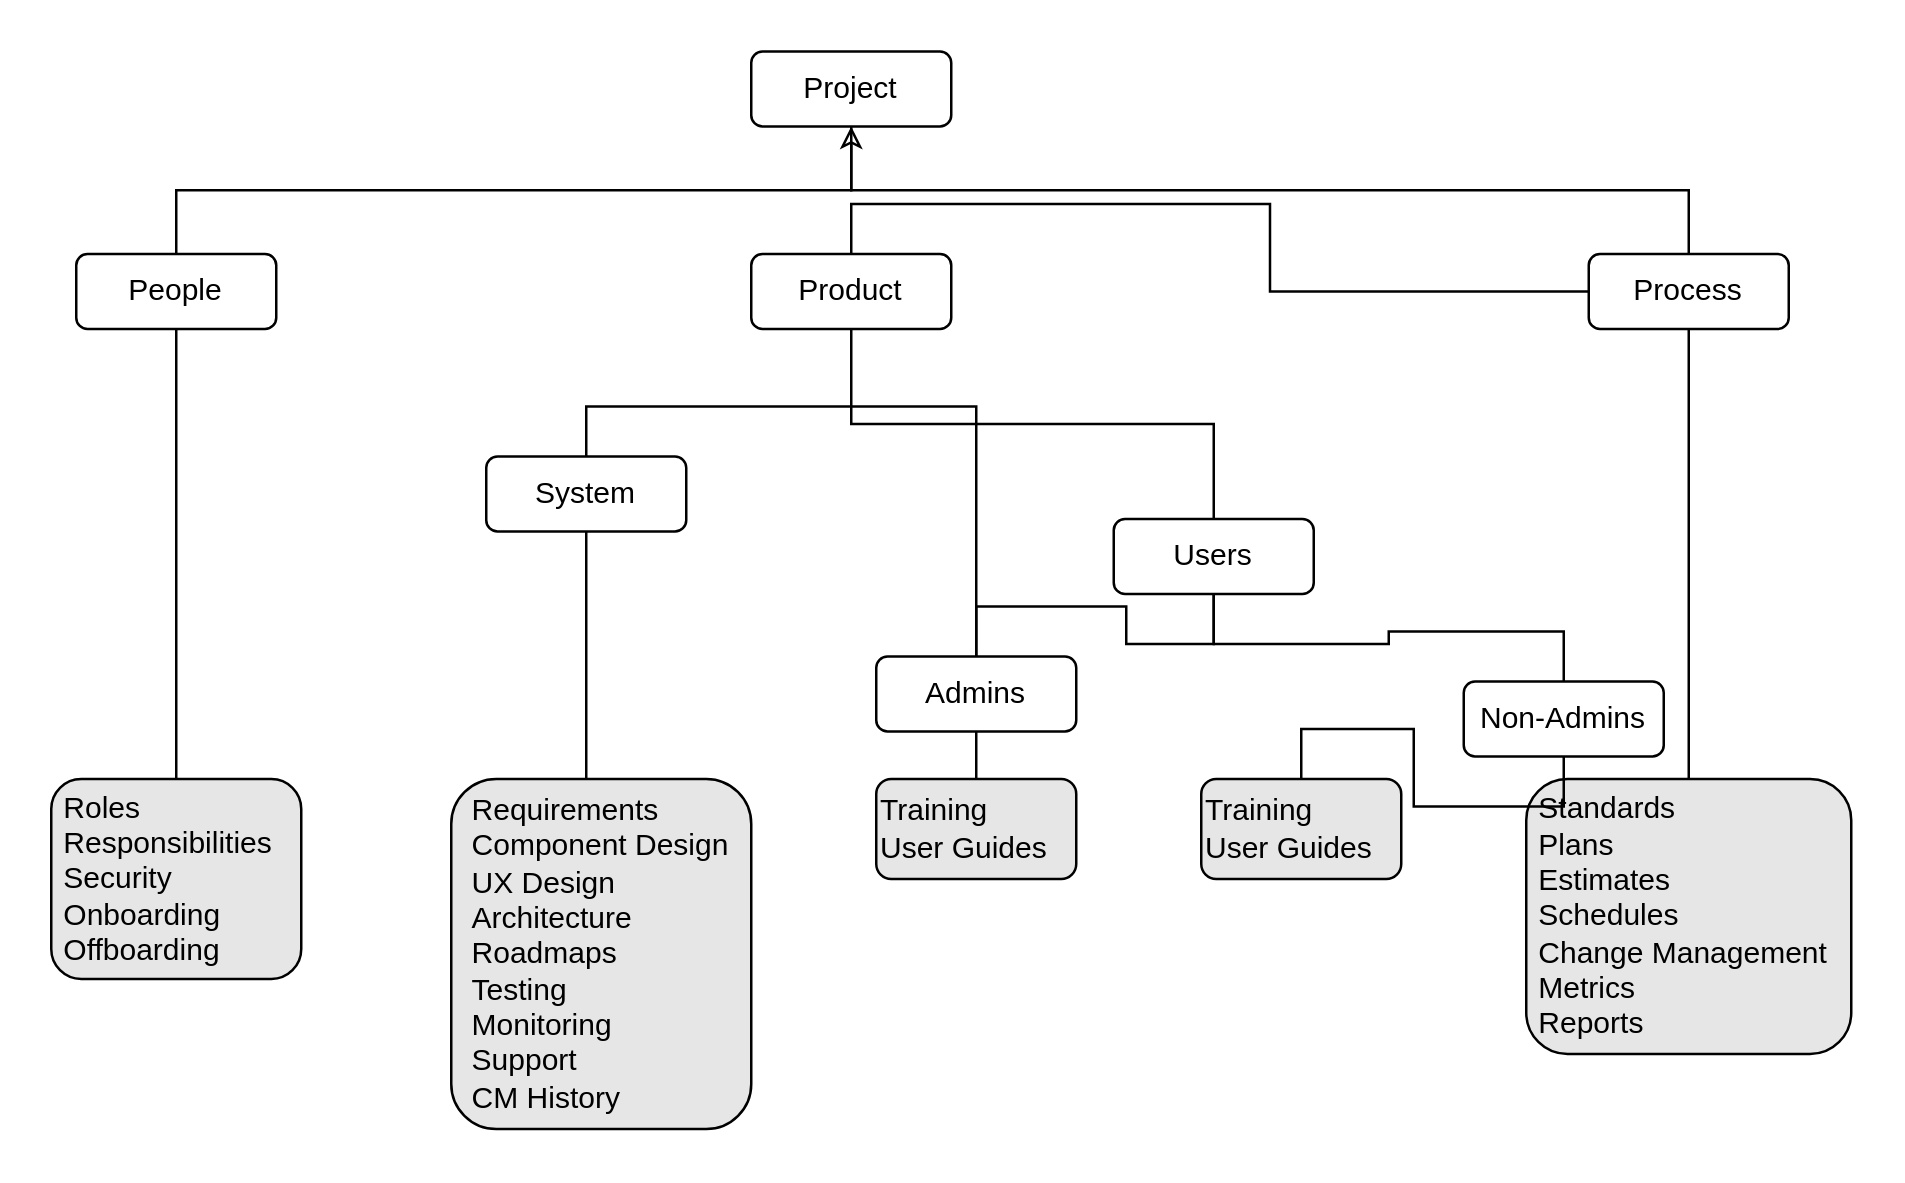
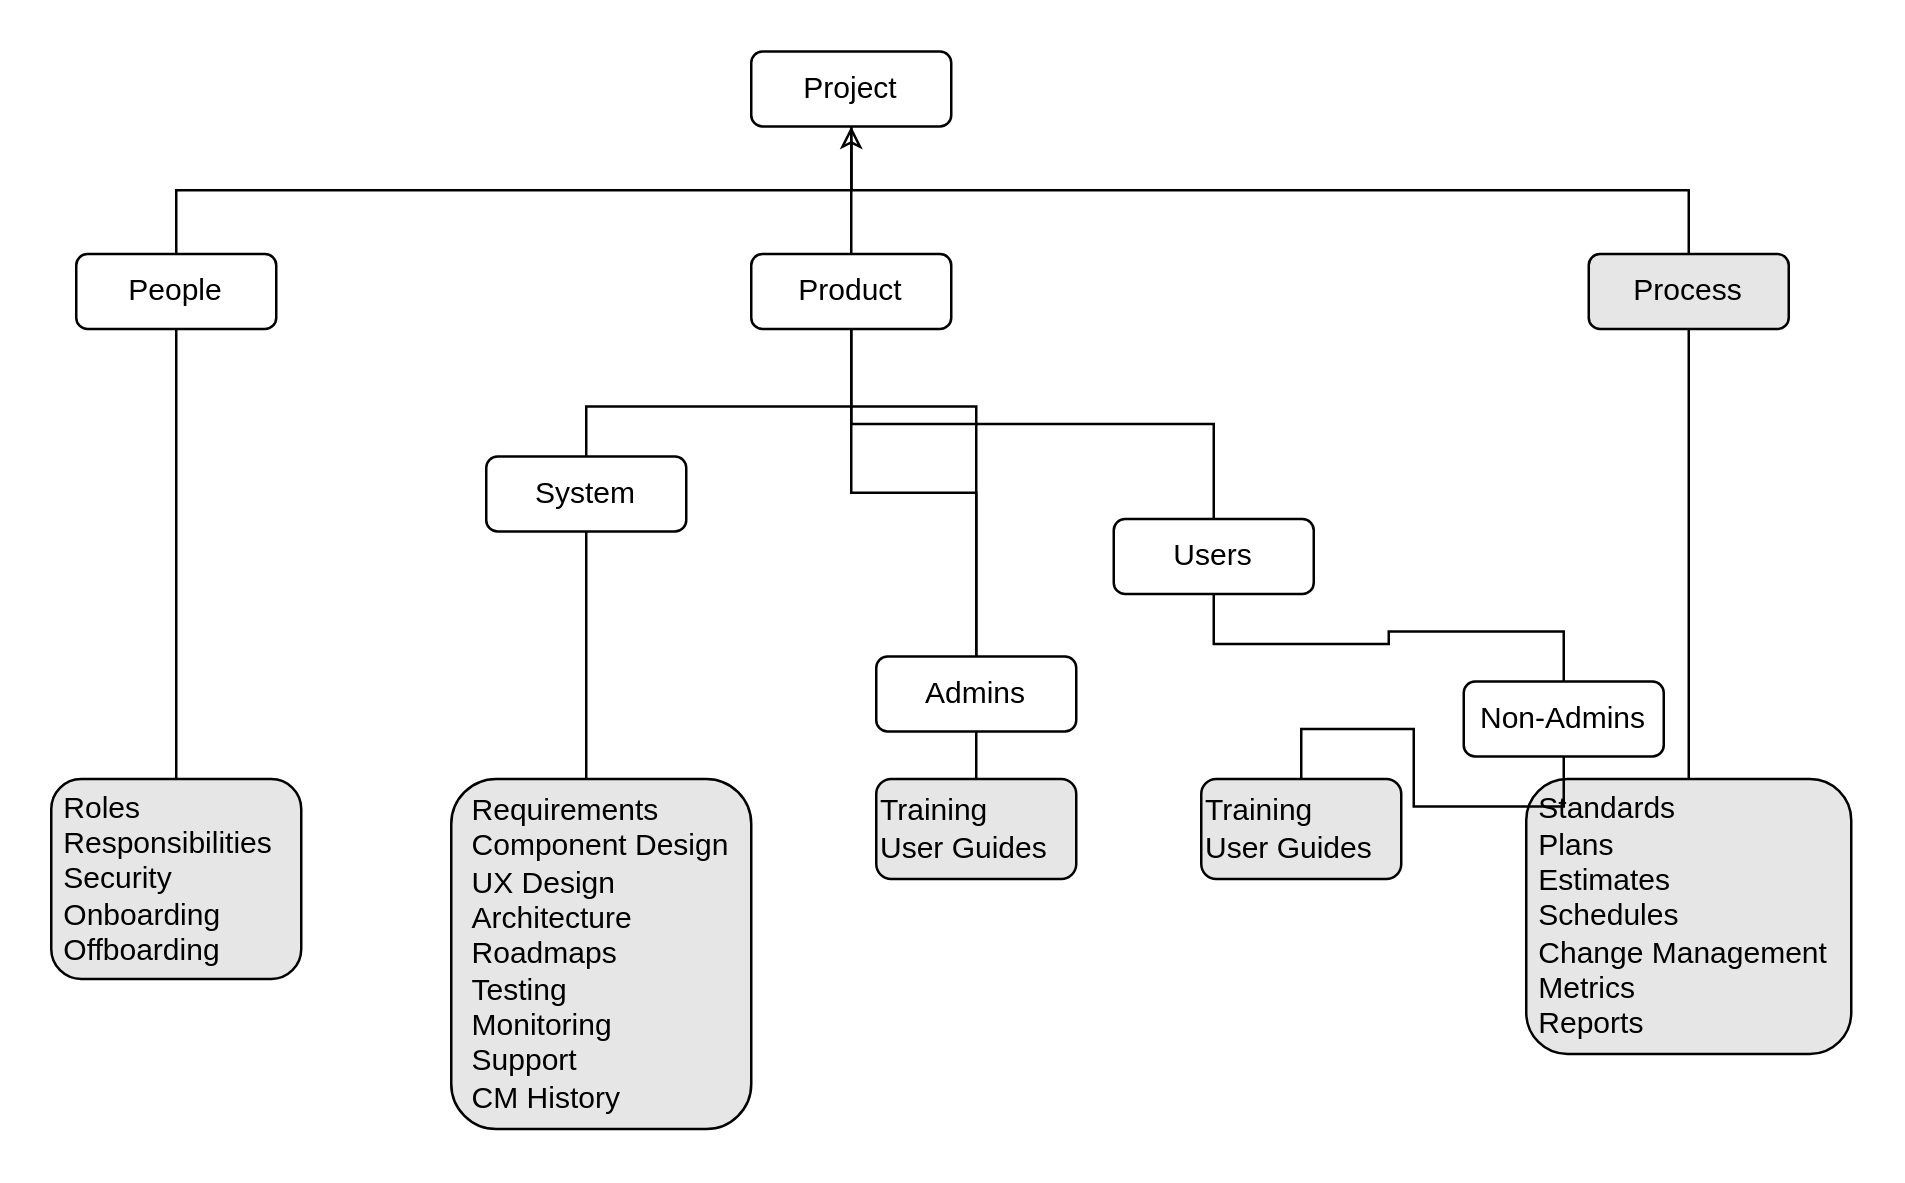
  <mxCell id="0" />
  <mxCell id="1" parent="0" />
  <mxCell id="2" value="Project" style="rounded=1;whiteSpace=wrap;html=1;" vertex="1" parent="1"><mxGeometry x="300" y="20" width="80" height="30" as="geometry" /></mxCell>
  <mxCell id="3" style="edgeStyle=orthogonalEdgeStyle;rounded=0;orthogonalLoop=1;jettySize=auto;html=1;exitX=0.5;exitY=1;exitDx=0;exitDy=0;endArrow=none;endFill=0;" edge="1" parent="1" source="5" target="11"><mxGeometry relative="1" as="geometry" /></mxCell>
  <mxCell id="4" style="edgeStyle=orthogonalEdgeStyle;rounded=0;orthogonalLoop=1;jettySize=auto;html=1;exitX=0.5;exitY=0;exitDx=0;exitDy=0;endArrow=classic;endFill=0;strokeColor=default;" edge="1" parent="1" source="5" target="2"><mxGeometry relative="1" as="geometry" /></mxCell>
  <mxCell id="5" value="People" style="rounded=1;whiteSpace=wrap;html=1;" vertex="1" parent="1"><mxGeometry x="30" y="101" width="80" height="30" as="geometry" /></mxCell>
- <mxCell id="6" style="edgeStyle=orthogonalEdgeStyle;rounded=0;orthogonalLoop=1;jettySize=auto;html=1;exitX=0.5;exitY=0;exitDx=0;exitDy=0;endArrow=none;endFill=0;strokeColor=default;" edge="1" parent="1" source="7" target="10"><mxGeometry relative="1" as="geometry" /></mxCell>
+ <mxCell id="6" style="edgeStyle=orthogonalEdgeStyle;rounded=0;orthogonalLoop=1;jettySize=auto;html=1;exitX=0.5;exitY=0;exitDx=0;exitDy=0;entryX=0.5;entryY=1;entryDx=0;entryDy=0;endArrow=none;endFill=0;strokeColor=default;" edge="1" parent="1" source="7" target="2"><mxGeometry relative="1" as="geometry" /></mxCell>
  <mxCell id="7" value="Product" style="rounded=1;whiteSpace=wrap;html=1;" vertex="1" parent="1"><mxGeometry x="300" y="101" width="80" height="30" as="geometry" /></mxCell>
  <mxCell id="8" style="edgeStyle=orthogonalEdgeStyle;rounded=0;orthogonalLoop=1;jettySize=auto;html=1;exitX=0.5;exitY=1;exitDx=0;exitDy=0;entryX=0.5;entryY=0;entryDx=0;entryDy=0;endArrow=none;endFill=0;strokeColor=default;" edge="1" parent="1" source="10" target="17"><mxGeometry relative="1" as="geometry" /></mxCell>
  <mxCell id="9" style="edgeStyle=orthogonalEdgeStyle;rounded=0;orthogonalLoop=1;jettySize=auto;html=1;exitX=0.5;exitY=0;exitDx=0;exitDy=0;entryX=0.5;entryY=1;entryDx=0;entryDy=0;endArrow=none;endFill=0;strokeColor=default;" edge="1" parent="1" source="10" target="2"><mxGeometry relative="1" as="geometry" /></mxCell>
- <mxCell id="10" value="Process" style="rounded=1;whiteSpace=wrap;html=1;" vertex="1" parent="1"><mxGeometry x="635" y="101" width="80" height="30" as="geometry" /></mxCell>
+ <mxCell id="10" value="Process" style="rounded=1;whiteSpace=wrap;html=1;fillColor=#e6e6e6;" vertex="1" parent="1"><mxGeometry x="635" y="101" width="80" height="30" as="geometry" /></mxCell>
  <mxCell id="11" value="&amp;nbsp;Roles&lt;br&gt;&amp;nbsp;Responsibilities&lt;br&gt;&amp;nbsp;Security&lt;br&gt;&amp;nbsp;Onboarding&lt;br&gt;&amp;nbsp;Offboarding" style="rounded=1;whiteSpace=wrap;html=1;align=left;fillColor=#E6E6E6;" vertex="1" parent="1"><mxGeometry x="20" y="311" width="100" height="80" as="geometry" /></mxCell>
  <mxCell id="12" style="edgeStyle=orthogonalEdgeStyle;rounded=0;orthogonalLoop=1;jettySize=auto;html=1;exitX=0.5;exitY=1;exitDx=0;exitDy=0;entryX=0.45;entryY=0;entryDx=0;entryDy=0;entryPerimeter=0;endArrow=none;endFill=0;" edge="1" parent="1" source="14" target="18"><mxGeometry relative="1" as="geometry" /></mxCell>
  <mxCell id="13" style="edgeStyle=orthogonalEdgeStyle;rounded=0;orthogonalLoop=1;jettySize=auto;html=1;exitX=0.5;exitY=0;exitDx=0;exitDy=0;endArrow=none;endFill=0;strokeColor=default;" edge="1" parent="1" source="14" target="21"><mxGeometry relative="1" as="geometry" /></mxCell>
  <mxCell id="14" value="System" style="rounded=1;whiteSpace=wrap;html=1;" vertex="1" parent="1"><mxGeometry x="194" y="182" width="80" height="30" as="geometry" /></mxCell>
  <mxCell id="15" style="edgeStyle=orthogonalEdgeStyle;rounded=0;orthogonalLoop=1;jettySize=auto;html=1;exitX=0.5;exitY=0;exitDx=0;exitDy=0;entryX=0.5;entryY=1;entryDx=0;entryDy=0;endArrow=none;endFill=0;strokeColor=default;" edge="1" parent="1" source="16" target="7"><mxGeometry relative="1" as="geometry" /></mxCell>
  <mxCell id="16" value="Users" style="rounded=1;whiteSpace=wrap;html=1;" vertex="1" parent="1"><mxGeometry x="445" y="207" width="80" height="30" as="geometry" /></mxCell>
  <mxCell id="17" value="&amp;nbsp;Standards&lt;br&gt;&amp;nbsp;Plans&lt;br&gt;&amp;nbsp;Estimates&lt;br&gt;&amp;nbsp;Schedules&lt;br&gt;&amp;nbsp;Change Management&lt;br&gt;&amp;nbsp;Metrics&lt;br&gt;&amp;nbsp;Reports" style="rounded=1;whiteSpace=wrap;html=1;align=left;fillColor=#E6E6E6;" vertex="1" parent="1"><mxGeometry x="610" y="311" width="130" height="110" as="geometry" /></mxCell>
  <mxCell id="18" value="&lt;div style=&quot;text-align: left&quot;&gt;Requirements&lt;/div&gt;&lt;div style=&quot;text-align: left&quot;&gt;Component Design&lt;/div&gt;&lt;div style=&quot;text-align: left&quot;&gt;UX Design&lt;/div&gt;&lt;div style=&quot;text-align: left&quot;&gt;Architecture&lt;/div&gt;&lt;div style=&quot;text-align: left&quot;&gt;Roadmaps&lt;/div&gt;&lt;div style=&quot;text-align: left&quot;&gt;Testing&lt;/div&gt;&lt;div style=&quot;text-align: left&quot;&gt;Monitoring&lt;/div&gt;&lt;div style=&quot;text-align: left&quot;&gt;Support&lt;/div&gt;&lt;div style=&quot;text-align: left&quot;&gt;CM History&lt;/div&gt;" style="rounded=1;whiteSpace=wrap;html=1;fillColor=#E6E6E6;" vertex="1" parent="1"><mxGeometry x="180" y="311" width="120" height="140" as="geometry" /></mxCell>
  <mxCell id="19" style="edgeStyle=orthogonalEdgeStyle;rounded=0;orthogonalLoop=1;jettySize=auto;html=1;exitX=0.5;exitY=1;exitDx=0;exitDy=0;entryX=0.5;entryY=0;entryDx=0;entryDy=0;endArrow=none;endFill=0;strokeColor=default;" edge="1" parent="1" source="21" target="22"><mxGeometry relative="1" as="geometry" /></mxCell>
- <mxCell id="20" style="edgeStyle=orthogonalEdgeStyle;rounded=0;orthogonalLoop=1;jettySize=auto;html=1;exitX=0.5;exitY=0;exitDx=0;exitDy=0;entryX=0.5;entryY=1;entryDx=0;entryDy=0;endArrow=none;endFill=0;strokeColor=default;" edge="1" parent="1" source="21" target="16"><mxGeometry relative="1" as="geometry" /></mxCell>
+ <mxCell id="20" style="edgeStyle=orthogonalEdgeStyle;rounded=0;orthogonalLoop=1;jettySize=auto;html=1;exitX=0.5;exitY=0;exitDx=0;exitDy=0;endArrow=none;endFill=0;strokeColor=default;" edge="1" parent="1" source="21" target="7"><mxGeometry relative="1" as="geometry" /></mxCell>
  <mxCell id="21" value="Admins" style="rounded=1;whiteSpace=wrap;html=1;" vertex="1" parent="1"><mxGeometry x="350" y="262" width="80" height="30" as="geometry" /></mxCell>
  <mxCell id="22" value="Training&lt;br&gt;User Guides" style="rounded=1;whiteSpace=wrap;html=1;align=left;fillColor=#E6E6E6;" vertex="1" parent="1"><mxGeometry x="350" y="311" width="80" height="40" as="geometry" /></mxCell>
  <mxCell id="23" style="edgeStyle=orthogonalEdgeStyle;rounded=0;orthogonalLoop=1;jettySize=auto;html=1;exitX=0.5;exitY=1;exitDx=0;exitDy=0;entryX=0.5;entryY=0;entryDx=0;entryDy=0;endArrow=none;endFill=0;strokeColor=default;" edge="1" parent="1" source="25" target="26"><mxGeometry relative="1" as="geometry" /></mxCell>
  <mxCell id="24" style="edgeStyle=orthogonalEdgeStyle;rounded=0;orthogonalLoop=1;jettySize=auto;html=1;exitX=0.5;exitY=0;exitDx=0;exitDy=0;entryX=0.5;entryY=1;entryDx=0;entryDy=0;endArrow=none;endFill=0;strokeColor=default;" edge="1" parent="1" source="25" target="16"><mxGeometry relative="1" as="geometry" /></mxCell>
  <mxCell id="25" value="Non-Admins" style="rounded=1;whiteSpace=wrap;html=1;" vertex="1" parent="1"><mxGeometry x="585" y="272" width="80" height="30" as="geometry" /></mxCell>
  <mxCell id="26" value="Training&lt;br&gt;User Guides" style="rounded=1;whiteSpace=wrap;html=1;align=left;fillColor=#E6E6E6;" vertex="1" parent="1"><mxGeometry x="480" y="311" width="80" height="40" as="geometry" /></mxCell>
  <mxCell id="27" style="edgeStyle=orthogonalEdgeStyle;rounded=0;orthogonalLoop=1;jettySize=auto;html=1;exitX=0.5;exitY=1;exitDx=0;exitDy=0;" edge="1" parent="1" source="22" target="22"><mxGeometry relative="1" as="geometry" /></mxCell>
